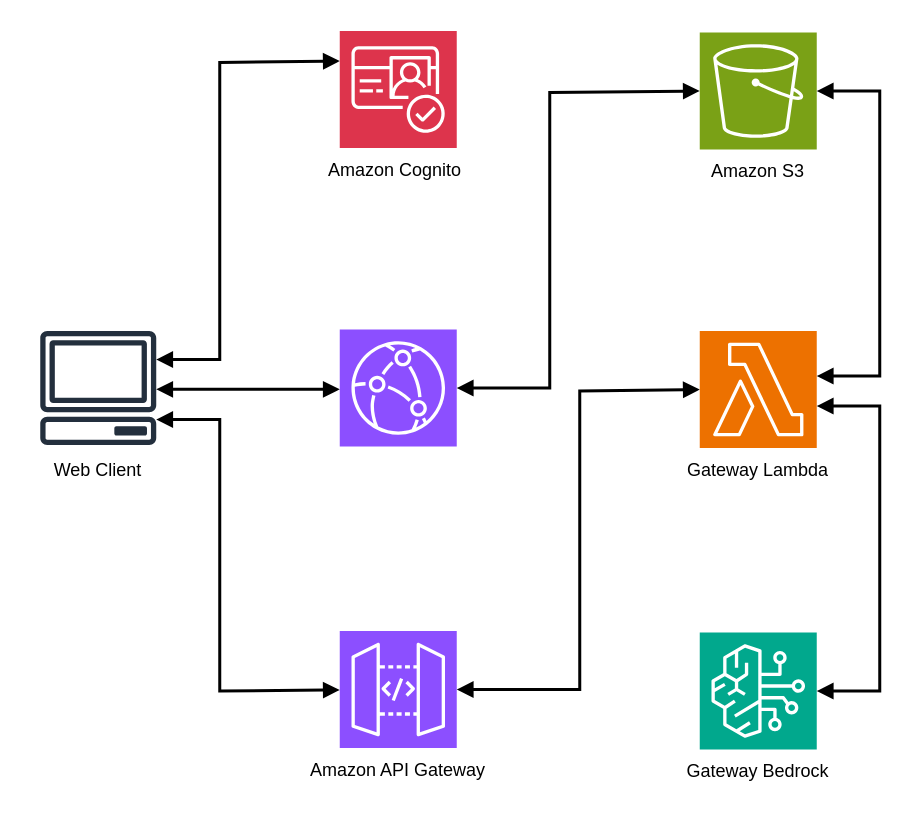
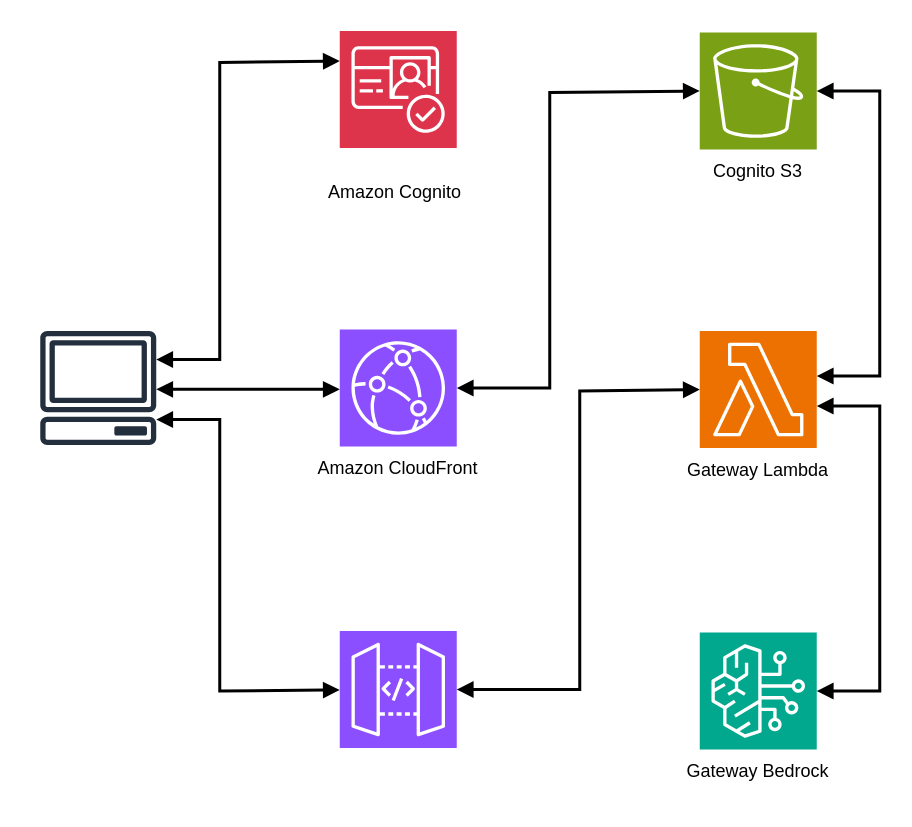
  <mxCell id="0" />
  <mxCell id="1" parent="0" />
  <mxCell id="2" value="" style="sketch=0;outlineConnect=0;fontColor=#232F3E;gradientColor=none;fillColor=#232F3D;strokeColor=none;dashed=0;verticalLabelPosition=bottom;verticalAlign=top;align=center;html=1;fontSize=12;fontStyle=0;aspect=fixed;pointerEvents=1;shape=mxgraph.aws4.client;" vertex="1" parent="1"><mxGeometry x="26" y="220" width="78" height="76" as="geometry" /></mxCell>
  <mxCell id="3" value="" style="sketch=0;points=[[0,0,0],[0.25,0,0],[0.5,0,0],[0.75,0,0],[1,0,0],[0,1,0],[0.25,1,0],[0.5,1,0],[0.75,1,0],[1,1,0],[0,0.25,0],[0,0.5,0],[0,0.75,0],[1,0.25,0],[1,0.5,0],[1,0.75,0]];outlineConnect=0;fontColor=#232F3E;fillColor=#DD344C;strokeColor=#ffffff;dashed=0;verticalLabelPosition=bottom;verticalAlign=top;align=center;html=1;fontSize=12;fontStyle=0;aspect=fixed;shape=mxgraph.aws4.resourceIcon;resIcon=mxgraph.aws4.cognito;" vertex="1" parent="1"><mxGeometry x="226" y="20" width="78" height="78" as="geometry" /></mxCell>
  <mxCell id="4" value="" style="sketch=0;points=[[0,0,0],[0.25,0,0],[0.5,0,0],[0.75,0,0],[1,0,0],[0,1,0],[0.25,1,0],[0.5,1,0],[0.75,1,0],[1,1,0],[0,0.25,0],[0,0.5,0],[0,0.75,0],[1,0.25,0],[1,0.5,0],[1,0.75,0]];outlineConnect=0;fontColor=#232F3E;fillColor=#7AA116;strokeColor=#ffffff;dashed=0;verticalLabelPosition=bottom;verticalAlign=top;align=center;html=1;fontSize=12;fontStyle=0;aspect=fixed;shape=mxgraph.aws4.resourceIcon;resIcon=mxgraph.aws4.s3;" vertex="1" parent="1"><mxGeometry x="466" y="21" width="78" height="78" as="geometry" /></mxCell>
  <mxCell id="5" value="" style="sketch=0;points=[[0,0,0],[0.25,0,0],[0.5,0,0],[0.75,0,0],[1,0,0],[0,1,0],[0.25,1,0],[0.5,1,0],[0.75,1,0],[1,1,0],[0,0.25,0],[0,0.5,0],[0,0.75,0],[1,0.25,0],[1,0.5,0],[1,0.75,0]];outlineConnect=0;fontColor=#232F3E;fillColor=#8C4FFF;strokeColor=#ffffff;dashed=0;verticalLabelPosition=bottom;verticalAlign=top;align=center;html=1;fontSize=12;fontStyle=0;aspect=fixed;shape=mxgraph.aws4.resourceIcon;resIcon=mxgraph.aws4.cloudfront;" vertex="1" parent="1"><mxGeometry x="226" y="219" width="78" height="78" as="geometry" /></mxCell>
  <mxCell id="6" value="" style="sketch=0;points=[[0,0,0],[0.25,0,0],[0.5,0,0],[0.75,0,0],[1,0,0],[0,1,0],[0.25,1,0],[0.5,1,0],[0.75,1,0],[1,1,0],[0,0.25,0],[0,0.5,0],[0,0.75,0],[1,0.25,0],[1,0.5,0],[1,0.75,0]];outlineConnect=0;fontColor=#232F3E;fillColor=#8C4FFF;strokeColor=#ffffff;dashed=0;verticalLabelPosition=bottom;verticalAlign=top;align=center;html=1;fontSize=12;fontStyle=0;aspect=fixed;shape=mxgraph.aws4.resourceIcon;resIcon=mxgraph.aws4.api_gateway;" vertex="1" parent="1"><mxGeometry x="226" y="420" width="78" height="78" as="geometry" /></mxCell>
  <mxCell id="7" value="" style="sketch=0;points=[[0,0,0],[0.25,0,0],[0.5,0,0],[0.75,0,0],[1,0,0],[0,1,0],[0.25,1,0],[0.5,1,0],[0.75,1,0],[1,1,0],[0,0.25,0],[0,0.5,0],[0,0.75,0],[1,0.25,0],[1,0.5,0],[1,0.75,0]];outlineConnect=0;fontColor=#232F3E;fillColor=#ED7100;strokeColor=#ffffff;dashed=0;verticalLabelPosition=bottom;verticalAlign=top;align=center;html=1;fontSize=12;fontStyle=0;aspect=fixed;shape=mxgraph.aws4.resourceIcon;resIcon=mxgraph.aws4.lambda;" vertex="1" parent="1"><mxGeometry x="466" y="220" width="78" height="78" as="geometry" /></mxCell>
  <mxCell id="8" value="" style="sketch=0;points=[[0,0,0],[0.25,0,0],[0.5,0,0],[0.75,0,0],[1,0,0],[0,1,0],[0.25,1,0],[0.5,1,0],[0.75,1,0],[1,1,0],[0,0.25,0],[0,0.5,0],[0,0.75,0],[1,0.25,0],[1,0.5,0],[1,0.75,0]];outlineConnect=0;fontColor=#232F3E;fillColor=#01A88D;strokeColor=#ffffff;dashed=0;verticalLabelPosition=bottom;verticalAlign=top;align=center;html=1;fontSize=12;fontStyle=0;aspect=fixed;shape=mxgraph.aws4.resourceIcon;resIcon=mxgraph.aws4.bedrock;" vertex="1" parent="1"><mxGeometry x="466" y="421" width="78" height="78" as="geometry" /></mxCell>
- <mxCell id="9" value="Web Client" style="text;strokeColor=none;align=center;fillColor=none;html=1;verticalAlign=middle;whiteSpace=wrap;rounded=0;" vertex="1" parent="1"><mxGeometry x="20" y="298" width="90" height="30" as="geometry" /></mxCell>
- <mxCell id="11" value="Amazon Cognito" style="text;strokeColor=none;align=center;fillColor=none;html=1;verticalAlign=middle;whiteSpace=wrap;rounded=0;" vertex="1" parent="1"><mxGeometry x="195" y="98" width="136" height="30" as="geometry" /></mxCell>
- <mxCell id="12" value="Amazon API Gateway" style="text;strokeColor=none;align=center;fillColor=none;html=1;verticalAlign=middle;whiteSpace=wrap;rounded=0;" vertex="1" parent="1"><mxGeometry x="197" y="498" width="136" height="30" as="geometry" /></mxCell>
+ <mxCell id="10" value="Amazon CloudFront" style="text;strokeColor=none;align=center;fillColor=none;html=1;verticalAlign=middle;whiteSpace=wrap;rounded=0;" vertex="1" parent="1"><mxGeometry x="197" y="297" width="136" height="30" as="geometry" /></mxCell>
+ <mxCell id="11" value="Amazon Cognito" style="text;strokeColor=none;align=center;fillColor=none;html=1;verticalAlign=middle;whiteSpace=wrap;rounded=0;" vertex="1" parent="1"><mxGeometry x="195" y="113" width="136" height="30" as="geometry" /></mxCell>
  <mxCell id="13" value="Gateway Bedrock" style="text;strokeColor=none;align=center;fillColor=none;html=1;verticalAlign=middle;whiteSpace=wrap;rounded=0;" vertex="1" parent="1"><mxGeometry x="437" y="499" width="136" height="30" as="geometry" /></mxCell>
  <mxCell id="14" value="Gateway Lambda" style="text;strokeColor=none;align=center;fillColor=none;html=1;verticalAlign=middle;whiteSpace=wrap;rounded=0;" vertex="1" parent="1"><mxGeometry x="437" y="298" width="136" height="30" as="geometry" /></mxCell>
- <mxCell id="15" value="Amazon S3" style="text;strokeColor=none;align=center;fillColor=none;html=1;verticalAlign=middle;whiteSpace=wrap;rounded=0;" vertex="1" parent="1"><mxGeometry x="437" y="99" width="136" height="30" as="geometry" /></mxCell>
+ <mxCell id="15" value="Cognito S3" style="text;strokeColor=none;align=center;fillColor=none;html=1;verticalAlign=middle;whiteSpace=wrap;rounded=0;" vertex="1" parent="1"><mxGeometry x="437" y="99" width="136" height="30" as="geometry" /></mxCell>
  <mxCell id="16" value="" style="endArrow=block;html=1;rounded=0;entryX=0;entryY=0.5;entryDx=0;entryDy=0;entryPerimeter=0;strokeWidth=2;endFill=1;startArrow=block;startFill=1;" edge="1" parent="1"><mxGeometry width="50" height="50" relative="1" as="geometry"><mxPoint x="103.665" y="258.9" as="sourcePoint" /><mxPoint x="226" y="258.9" as="targetPoint" /></mxGeometry></mxCell>
  <mxCell id="17" value="" style="endArrow=block;html=1;rounded=0;entryX=0;entryY=0.5;entryDx=0;entryDy=0;entryPerimeter=0;strokeWidth=2;endFill=1;startArrow=block;startFill=1;" edge="1" parent="1"><mxGeometry width="50" height="50" relative="1" as="geometry"><mxPoint x="103.665" y="239" as="sourcePoint" /><mxPoint x="226" y="40" as="targetPoint" /><Array as="points"><mxPoint x="146" y="239" /><mxPoint x="146" y="41" /></Array></mxGeometry></mxCell>
  <mxCell id="18" value="" style="endArrow=block;html=1;rounded=0;exitX=0;exitY=0.5;exitDx=0;exitDy=0;exitPerimeter=0;startArrow=block;startFill=1;strokeWidth=2;endFill=1;entryX=1;entryY=0.5;entryDx=0;entryDy=0;entryPerimeter=0;" edge="1" parent="1" source="7" target="6"><mxGeometry width="50" height="50" relative="1" as="geometry"><mxPoint x="507" y="601" as="sourcePoint" /><mxPoint x="346" y="470" as="targetPoint" /><Array as="points"><mxPoint x="386" y="260" /><mxPoint x="386" y="459" /></Array></mxGeometry></mxCell>
  <mxCell id="19" value="" style="endArrow=block;html=1;rounded=0;strokeWidth=2;endFill=1;startArrow=block;startFill=1;" edge="1" parent="1" target="6"><mxGeometry width="50" height="50" relative="1" as="geometry"><mxPoint x="103.665" y="279" as="sourcePoint" /><mxPoint x="226" y="80" as="targetPoint" /><Array as="points"><mxPoint x="146" y="279" /><mxPoint x="146" y="460" /></Array></mxGeometry></mxCell>
  <mxCell id="20" value="" style="endArrow=block;html=1;rounded=0;startArrow=block;startFill=1;strokeWidth=2;endFill=1;exitX=1;exitY=0.5;exitDx=0;exitDy=0;exitPerimeter=0;" edge="1" parent="1" target="8"><mxGeometry width="50" height="50" relative="1" as="geometry"><mxPoint x="544" y="270" as="sourcePoint" /><mxPoint x="544" y="450" as="targetPoint" /><Array as="points"><mxPoint x="586" y="270" /><mxPoint x="586" y="460" /></Array></mxGeometry></mxCell>
  <mxCell id="21" value="" style="endArrow=block;html=1;rounded=0;startArrow=block;startFill=1;strokeWidth=2;endFill=1;entryX=1;entryY=0.5;entryDx=0;entryDy=0;entryPerimeter=0;" edge="1" parent="1" source="4"><mxGeometry width="50" height="50" relative="1" as="geometry"><mxPoint x="546" y="60" as="sourcePoint" /><mxPoint x="544" y="250" as="targetPoint" /><Array as="points"><mxPoint x="586" y="60" /><mxPoint x="586" y="171" /><mxPoint x="586" y="250" /></Array></mxGeometry></mxCell>
  <mxCell id="22" value="" style="endArrow=block;html=1;rounded=0;exitX=0;exitY=0.5;exitDx=0;exitDy=0;exitPerimeter=0;startArrow=block;startFill=1;strokeWidth=2;endFill=1;" edge="1" parent="1" source="4" target="5"><mxGeometry width="50" height="50" relative="1" as="geometry"><mxPoint x="458" y="60" as="sourcePoint" /><mxPoint x="296" y="260" as="targetPoint" /><Array as="points"><mxPoint x="366" y="61" /><mxPoint x="366" y="258" /></Array></mxGeometry></mxCell>
